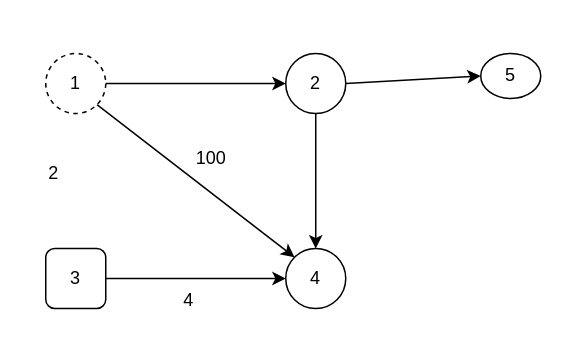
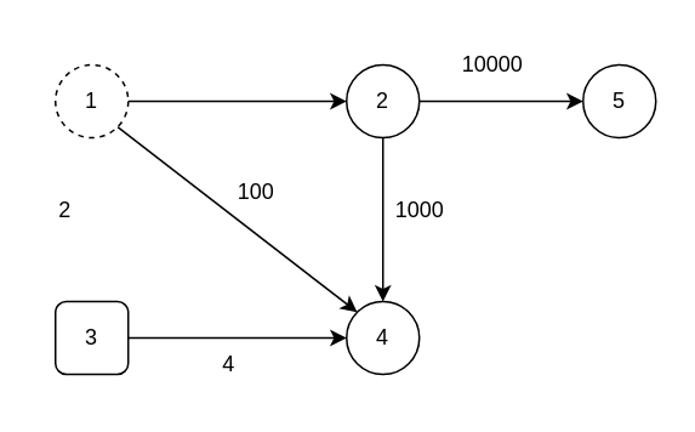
  <mxCell id="0" />
  <mxCell id="1" parent="0" />
  <mxCell id="2" style="edgeStyle=none;html=1;exitX=1;exitY=0.5;exitDx=0;exitDy=0;" edge="1" parent="1" source="4" target="7"><mxGeometry relative="1" as="geometry" /></mxCell>
  <mxCell id="3" style="edgeStyle=none;html=1;exitX=1;exitY=1;exitDx=0;exitDy=0;entryX=0;entryY=0;entryDx=0;entryDy=0;" edge="1" parent="1" source="4" target="8"><mxGeometry relative="1" as="geometry" /></mxCell>
  <mxCell id="4" value="1" style="ellipse;whiteSpace=wrap;html=1;aspect=fixed;dashed=1;" vertex="1" parent="1"><mxGeometry x="30" y="35" width="40" height="40" as="geometry" /></mxCell>
  <mxCell id="5" style="edgeStyle=none;html=1;exitX=0.5;exitY=1;exitDx=0;exitDy=0;entryX=0.5;entryY=0;entryDx=0;entryDy=0;" edge="1" parent="1" source="7" target="8"><mxGeometry relative="1" as="geometry" /></mxCell>
  <mxCell id="6" style="edgeStyle=none;html=1;exitX=1;exitY=0.5;exitDx=0;exitDy=0;entryX=0;entryY=0.5;entryDx=0;entryDy=0;" edge="1" parent="1" source="7" target="9"><mxGeometry relative="1" as="geometry" /></mxCell>
  <mxCell id="7" value="2" style="ellipse;whiteSpace=wrap;html=1;aspect=fixed;" vertex="1" parent="1"><mxGeometry x="190" y="35" width="40" height="40" as="geometry" /></mxCell>
  <mxCell id="8" value="4" style="ellipse;whiteSpace=wrap;html=1;aspect=fixed;" vertex="1" parent="1"><mxGeometry x="190" y="165" width="40" height="40" as="geometry" /></mxCell>
- <mxCell id="9" value="5" style="ellipse;whiteSpace=wrap;html=1;aspect=fixed;" vertex="1" parent="1"><mxGeometry x="320" y="35" width="40" height="30" as="geometry" /></mxCell>
+ <mxCell id="9" value="5" style="ellipse;whiteSpace=wrap;html=1;aspect=fixed;" vertex="1" parent="1"><mxGeometry x="320" y="35" width="40" height="40" as="geometry" /></mxCell>
  <mxCell id="10" style="edgeStyle=none;html=1;exitX=1;exitY=0.5;exitDx=0;exitDy=0;entryX=0;entryY=0.5;entryDx=0;entryDy=0;" edge="1" parent="1" source="11" target="8"><mxGeometry relative="1" as="geometry" /></mxCell>
  <mxCell id="11" value="3" style="whiteSpace=wrap;html=1;aspect=fixed;rounded=1;" vertex="1" parent="1"><mxGeometry x="30" y="165" width="40" height="40" as="geometry" /></mxCell>
  <mxCell id="12" value="2" style="text;html=1;align=center;verticalAlign=middle;resizable=0;points=[];autosize=1;strokeColor=none;fillColor=none;" vertex="1" parent="1"><mxGeometry x="20" y="100" width="30" height="30" as="geometry" /></mxCell>
  <mxCell id="13" value="100" style="text;html=1;align=center;verticalAlign=middle;resizable=0;points=[];autosize=1;strokeColor=none;fillColor=none;" vertex="1" parent="1"><mxGeometry x="120" y="90" width="40" height="30" as="geometry" /></mxCell>
  <mxCell id="14" value="4" style="text;html=1;align=center;verticalAlign=middle;resizable=0;points=[];autosize=1;strokeColor=none;fillColor=none;" vertex="1" parent="1"><mxGeometry x="110" y="185" width="30" height="30" as="geometry" /></mxCell>
+ <mxCell id="15" value="1000" style="text;html=1;align=center;verticalAlign=middle;resizable=0;points=[];autosize=1;strokeColor=none;fillColor=none;" vertex="1" parent="1"><mxGeometry x="205" y="100" width="50" height="30" as="geometry" /></mxCell>
+ <mxCell id="16" value="10000" style="text;html=1;align=center;verticalAlign=middle;resizable=0;points=[];autosize=1;strokeColor=none;fillColor=none;" vertex="1" parent="1"><mxGeometry x="240" y="20" width="60" height="30" as="geometry" /></mxCell>
